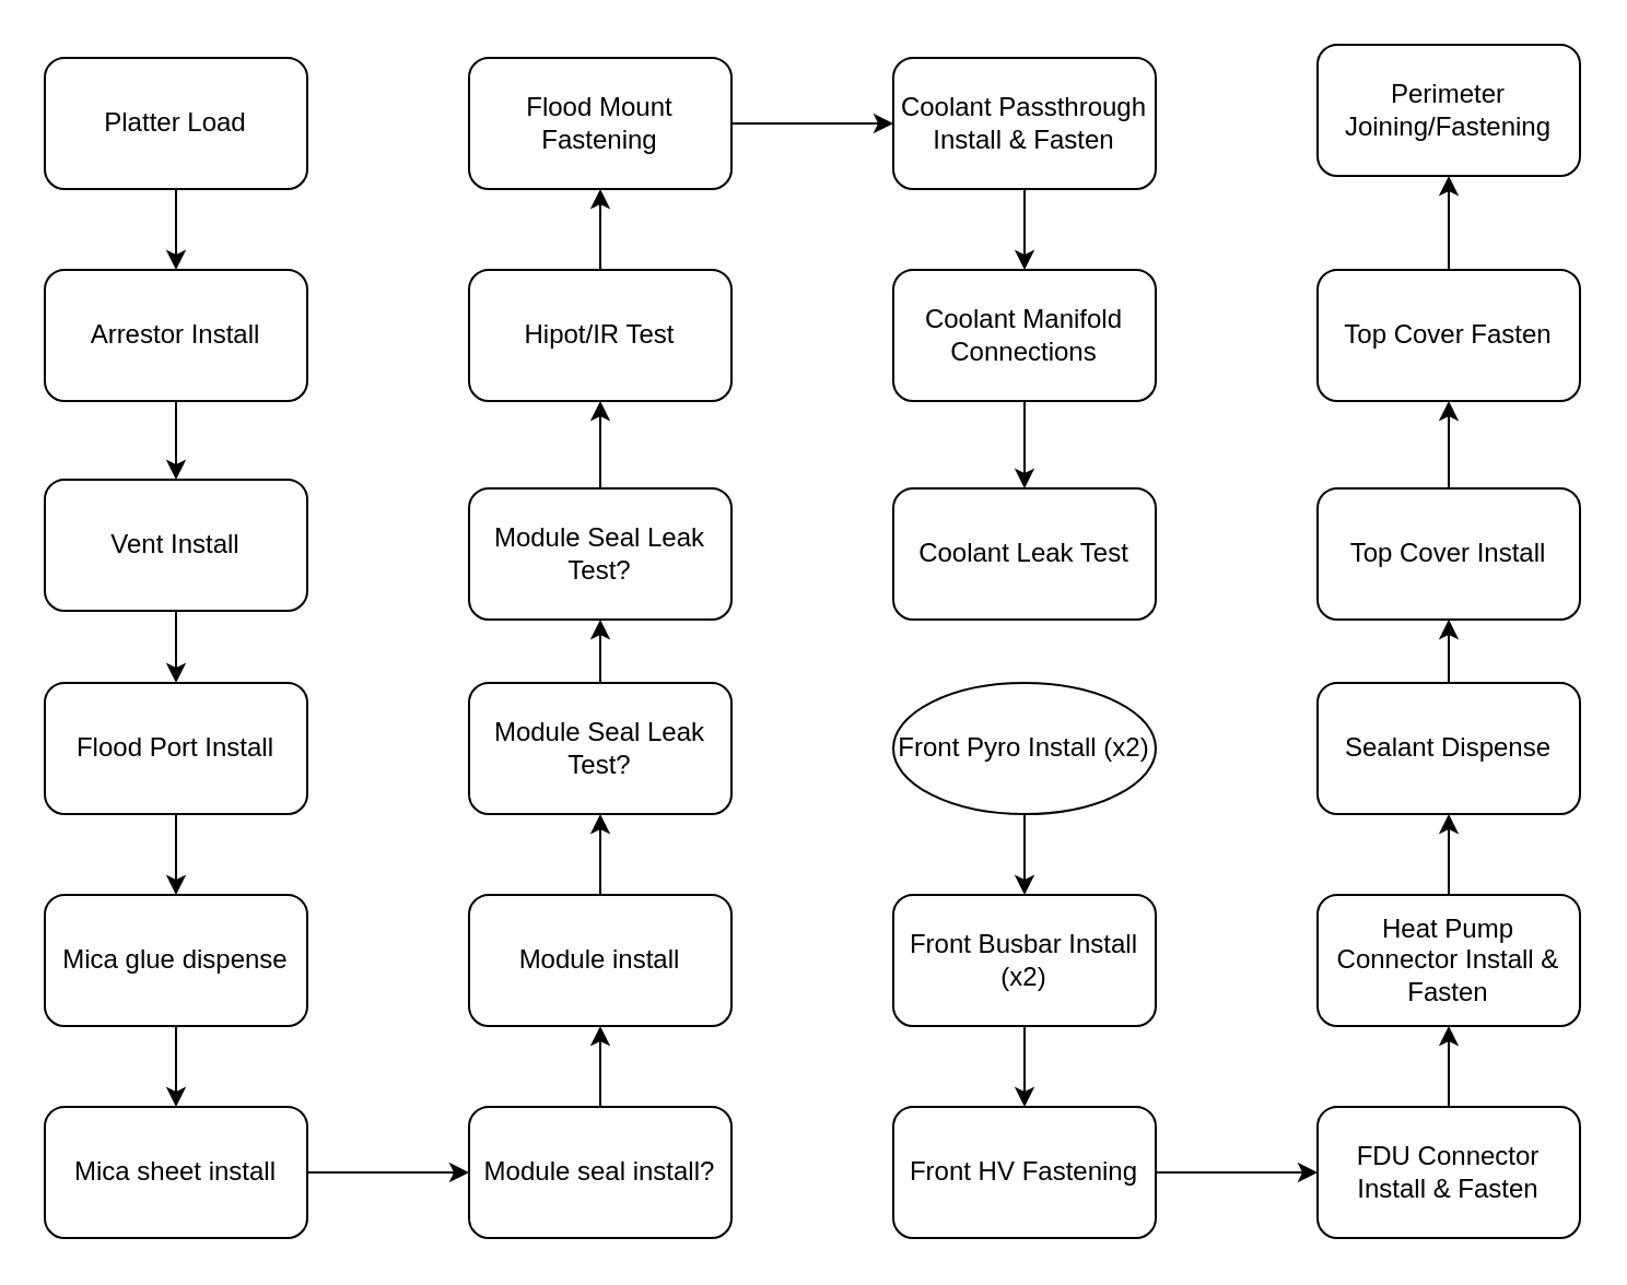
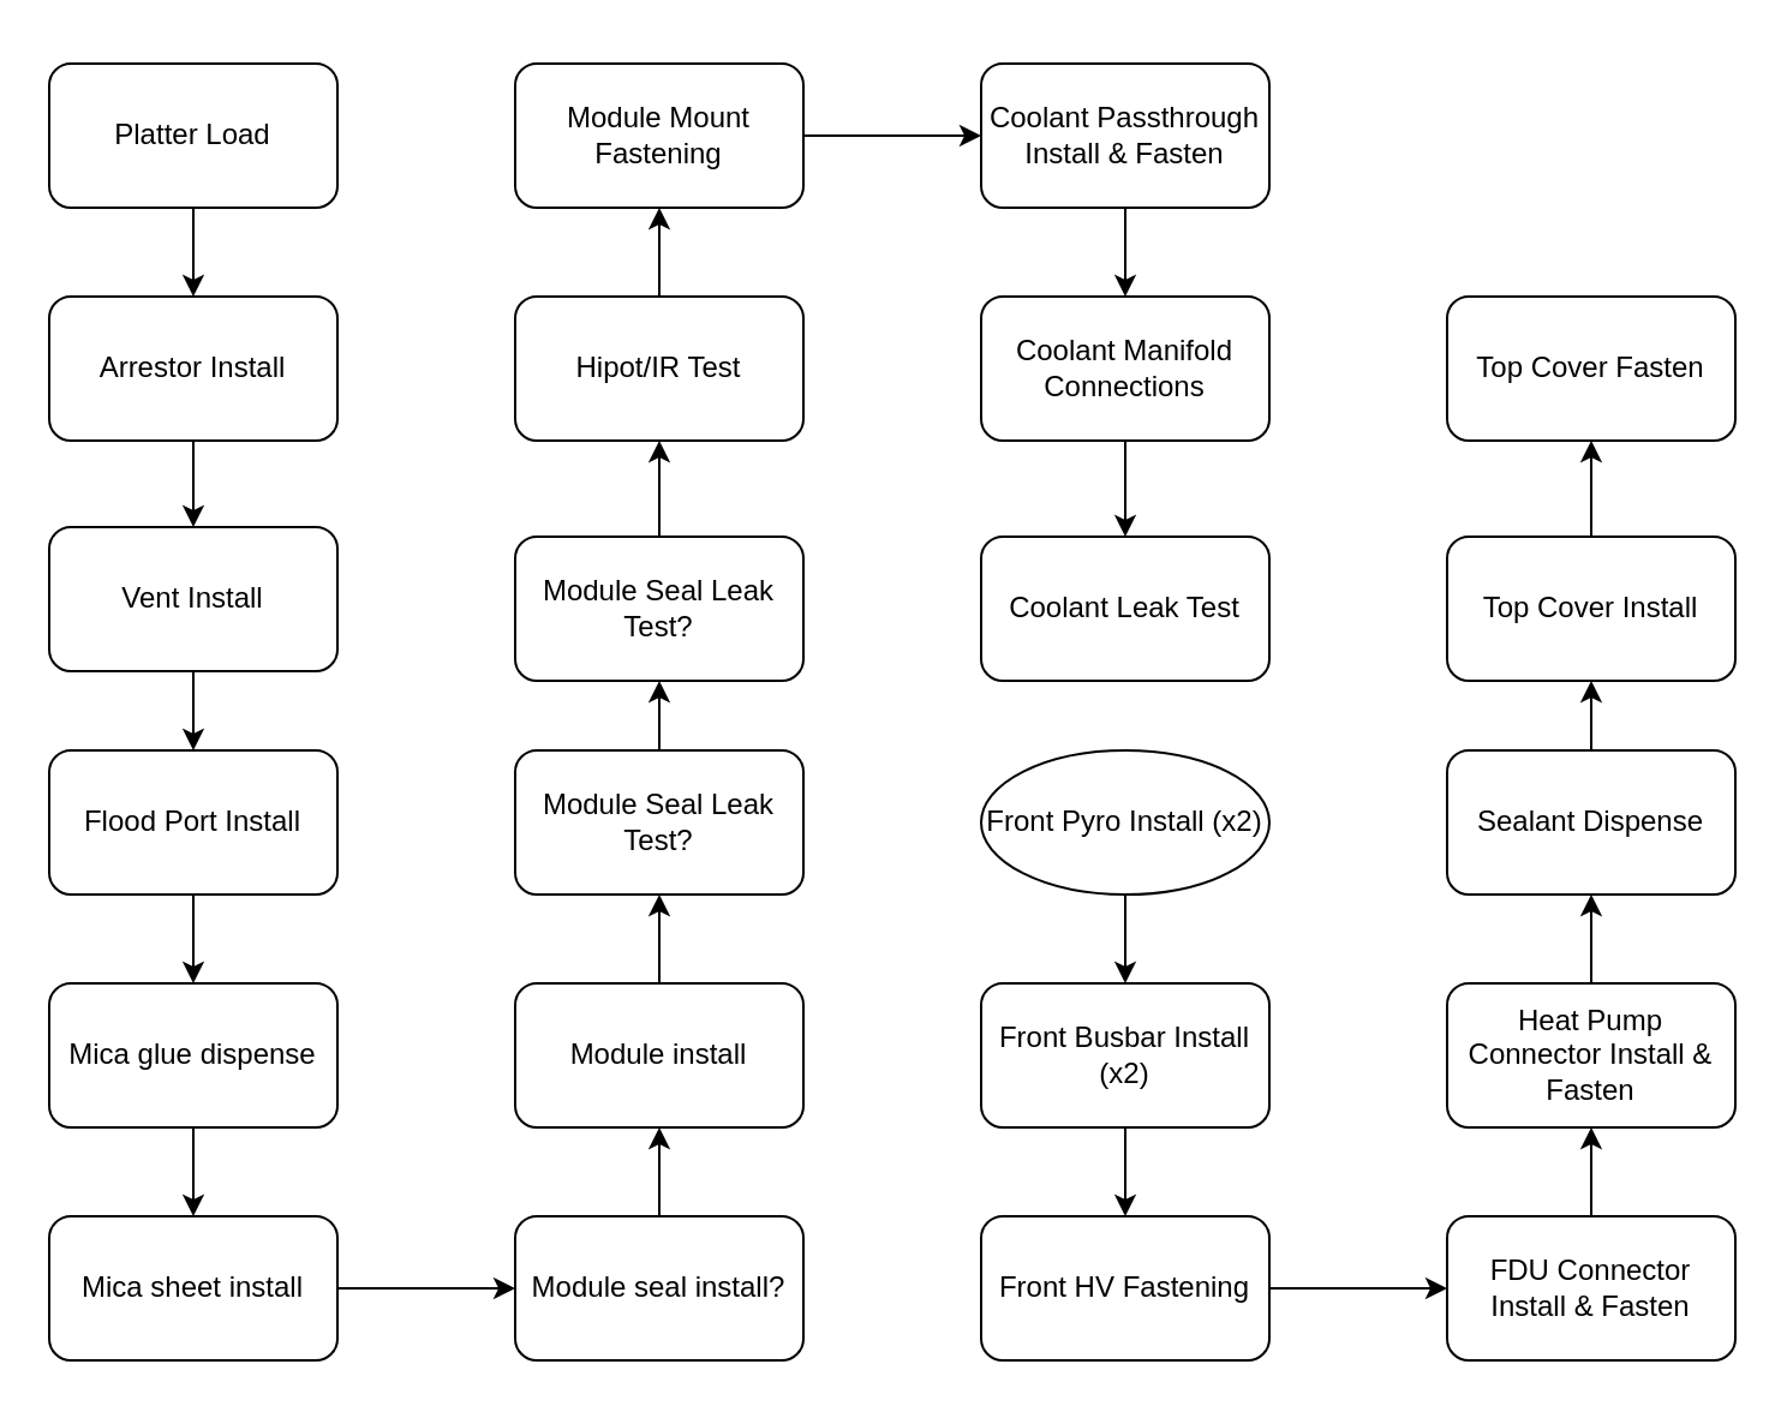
  <mxCell id="0" />
  <mxCell id="1" parent="0" />
  <mxCell id="2" style="edgeStyle=orthogonalEdgeStyle;rounded=0;orthogonalLoop=1;jettySize=auto;html=1;exitX=0.5;exitY=1;exitDx=0;exitDy=0;entryX=0.5;entryY=0;entryDx=0;entryDy=0;" edge="1" parent="1" source="3" target="5"><mxGeometry relative="1" as="geometry" /></mxCell>
  <mxCell id="3" value="Platter Load" style="rounded=1;whiteSpace=wrap;html=1;" parent="1" vertex="1"><mxGeometry x="20" y="26" width="120" height="60" as="geometry" /></mxCell>
  <mxCell id="4" style="edgeStyle=orthogonalEdgeStyle;rounded=0;orthogonalLoop=1;jettySize=auto;html=1;entryX=0.5;entryY=0;entryDx=0;entryDy=0;" edge="1" parent="1" source="5" target="7"><mxGeometry relative="1" as="geometry"><mxPoint x="80" y="203" as="targetPoint" /></mxGeometry></mxCell>
  <mxCell id="5" value="Arrestor Install" style="rounded=1;whiteSpace=wrap;html=1;" vertex="1" parent="1"><mxGeometry x="20" y="123" width="120" height="60" as="geometry" /></mxCell>
  <mxCell id="6" value="" style="edgeStyle=orthogonalEdgeStyle;rounded=0;orthogonalLoop=1;jettySize=auto;html=1;" edge="1" parent="1" source="7" target="9"><mxGeometry relative="1" as="geometry" /></mxCell>
  <mxCell id="7" value="Vent Install" style="rounded=1;whiteSpace=wrap;html=1;" vertex="1" parent="1"><mxGeometry x="20" y="219" width="120" height="60" as="geometry" /></mxCell>
  <mxCell id="8" value="" style="edgeStyle=orthogonalEdgeStyle;rounded=0;orthogonalLoop=1;jettySize=auto;html=1;" edge="1" parent="1" source="9" target="11"><mxGeometry relative="1" as="geometry" /></mxCell>
  <mxCell id="9" value="Flood Port Install" style="rounded=1;whiteSpace=wrap;html=1;" vertex="1" parent="1"><mxGeometry x="20" y="312" width="120" height="60" as="geometry" /></mxCell>
  <mxCell id="10" value="" style="edgeStyle=orthogonalEdgeStyle;rounded=0;orthogonalLoop=1;jettySize=auto;html=1;" edge="1" parent="1" source="11" target="13"><mxGeometry relative="1" as="geometry" /></mxCell>
  <mxCell id="11" value="Mica glue dispense" style="rounded=1;whiteSpace=wrap;html=1;" vertex="1" parent="1"><mxGeometry x="20" y="409" width="120" height="60" as="geometry" /></mxCell>
  <mxCell id="12" value="" style="edgeStyle=orthogonalEdgeStyle;rounded=0;orthogonalLoop=1;jettySize=auto;html=1;" edge="1" parent="1" source="13" target="15"><mxGeometry relative="1" as="geometry" /></mxCell>
  <mxCell id="13" value="Mica sheet install" style="rounded=1;whiteSpace=wrap;html=1;" vertex="1" parent="1"><mxGeometry x="20" y="506" width="120" height="60" as="geometry" /></mxCell>
  <mxCell id="14" value="" style="edgeStyle=orthogonalEdgeStyle;rounded=0;orthogonalLoop=1;jettySize=auto;html=1;" edge="1" parent="1" source="15" target="17"><mxGeometry relative="1" as="geometry" /></mxCell>
  <mxCell id="15" value="Module seal install?" style="rounded=1;whiteSpace=wrap;html=1;" vertex="1" parent="1"><mxGeometry x="214" y="506" width="120" height="60" as="geometry" /></mxCell>
  <mxCell id="16" value="" style="edgeStyle=orthogonalEdgeStyle;rounded=0;orthogonalLoop=1;jettySize=auto;html=1;" edge="1" parent="1" source="17" target="23"><mxGeometry relative="1" as="geometry" /></mxCell>
  <mxCell id="17" value="Module install" style="rounded=1;whiteSpace=wrap;html=1;" vertex="1" parent="1"><mxGeometry x="214" y="409" width="120" height="60" as="geometry" /></mxCell>
  <mxCell id="18" value="" style="edgeStyle=orthogonalEdgeStyle;rounded=0;orthogonalLoop=1;jettySize=auto;html=1;" edge="1" parent="1" source="19" target="36"><mxGeometry relative="1" as="geometry" /></mxCell>
- <mxCell id="19" value="Flood Mount Fastening" style="rounded=1;whiteSpace=wrap;html=1;" vertex="1" parent="1"><mxGeometry x="214" y="26" width="120" height="60" as="geometry" /></mxCell>
+ <mxCell id="19" value="Module Mount Fastening" style="rounded=1;whiteSpace=wrap;html=1;" vertex="1" parent="1"><mxGeometry x="214" y="26" width="120" height="60" as="geometry" /></mxCell>
  <mxCell id="20" value="" style="edgeStyle=orthogonalEdgeStyle;rounded=0;orthogonalLoop=1;jettySize=auto;html=1;" edge="1" parent="1" source="21" target="28"><mxGeometry relative="1" as="geometry" /></mxCell>
  <mxCell id="21" value="Coolant Manifold Connections" style="rounded=1;whiteSpace=wrap;html=1;" vertex="1" parent="1"><mxGeometry x="408" y="123" width="120" height="60" as="geometry" /></mxCell>
  <mxCell id="22" style="edgeStyle=orthogonalEdgeStyle;rounded=0;orthogonalLoop=1;jettySize=auto;html=1;exitX=0.5;exitY=0;exitDx=0;exitDy=0;entryX=0.5;entryY=1;entryDx=0;entryDy=0;" edge="1" parent="1" source="23" target="25"><mxGeometry relative="1" as="geometry" /></mxCell>
  <mxCell id="23" value="Module Seal Leak Test?" style="rounded=1;whiteSpace=wrap;html=1;" vertex="1" parent="1"><mxGeometry x="214" y="312" width="120" height="60" as="geometry" /></mxCell>
  <mxCell id="24" value="" style="edgeStyle=orthogonalEdgeStyle;rounded=0;orthogonalLoop=1;jettySize=auto;html=1;" edge="1" parent="1" source="25" target="27"><mxGeometry relative="1" as="geometry" /></mxCell>
  <mxCell id="25" value="Module Seal Leak Test?" style="rounded=1;whiteSpace=wrap;html=1;" vertex="1" parent="1"><mxGeometry x="214" y="223" width="120" height="60" as="geometry" /></mxCell>
  <mxCell id="26" value="" style="edgeStyle=orthogonalEdgeStyle;rounded=0;orthogonalLoop=1;jettySize=auto;html=1;" edge="1" parent="1" source="27" target="19"><mxGeometry relative="1" as="geometry" /></mxCell>
  <mxCell id="27" value="Hipot/IR Test" style="rounded=1;whiteSpace=wrap;html=1;" vertex="1" parent="1"><mxGeometry x="214" y="123" width="120" height="60" as="geometry" /></mxCell>
  <mxCell id="28" value="Coolant Leak Test" style="rounded=1;whiteSpace=wrap;html=1;" vertex="1" parent="1"><mxGeometry x="408" y="223" width="120" height="60" as="geometry" /></mxCell>
  <mxCell id="29" value="" style="edgeStyle=orthogonalEdgeStyle;rounded=0;orthogonalLoop=1;jettySize=auto;html=1;" edge="1" parent="1" source="30" target="32"><mxGeometry relative="1" as="geometry" /></mxCell>
  <mxCell id="30" value="Front Pyro Install (x2)" style="ellipse;whiteSpace=wrap;html=1;" vertex="1" parent="1"><mxGeometry x="408" y="312" width="120" height="60" as="geometry" /></mxCell>
  <mxCell id="31" value="" style="edgeStyle=orthogonalEdgeStyle;rounded=0;orthogonalLoop=1;jettySize=auto;html=1;" edge="1" parent="1" source="32" target="34"><mxGeometry relative="1" as="geometry" /></mxCell>
  <mxCell id="32" value="Front Busbar Install (x2)" style="rounded=1;whiteSpace=wrap;html=1;" vertex="1" parent="1"><mxGeometry x="408" y="409" width="120" height="60" as="geometry" /></mxCell>
  <mxCell id="33" value="" style="edgeStyle=orthogonalEdgeStyle;rounded=0;orthogonalLoop=1;jettySize=auto;html=1;" edge="1" parent="1" source="34" target="38"><mxGeometry relative="1" as="geometry" /></mxCell>
  <mxCell id="34" value="Front HV Fastening" style="rounded=1;whiteSpace=wrap;html=1;" vertex="1" parent="1"><mxGeometry x="408" y="506" width="120" height="60" as="geometry" /></mxCell>
  <mxCell id="35" value="" style="edgeStyle=orthogonalEdgeStyle;rounded=0;orthogonalLoop=1;jettySize=auto;html=1;" edge="1" parent="1" source="36" target="21"><mxGeometry relative="1" as="geometry" /></mxCell>
  <mxCell id="36" value="Coolant Passthrough Install &amp;amp; Fasten" style="rounded=1;whiteSpace=wrap;html=1;" vertex="1" parent="1"><mxGeometry x="408" y="26" width="120" height="60" as="geometry" /></mxCell>
  <mxCell id="37" value="" style="edgeStyle=orthogonalEdgeStyle;rounded=0;orthogonalLoop=1;jettySize=auto;html=1;" edge="1" parent="1" source="38" target="40"><mxGeometry relative="1" as="geometry" /></mxCell>
  <mxCell id="38" value="FDU Connector Install &amp;amp; Fasten" style="rounded=1;whiteSpace=wrap;html=1;flipV=0;flipH=1;direction=west;" vertex="1" parent="1"><mxGeometry x="602" y="506" width="120" height="60" as="geometry" /></mxCell>
  <mxCell id="39" value="" style="edgeStyle=orthogonalEdgeStyle;rounded=0;orthogonalLoop=1;jettySize=auto;html=1;" edge="1" parent="1" source="40" target="42"><mxGeometry relative="1" as="geometry" /></mxCell>
  <mxCell id="40" value="Heat Pump Connector Install &amp;amp; Fasten" style="rounded=1;whiteSpace=wrap;html=1;flipV=0;flipH=1;direction=west;" vertex="1" parent="1"><mxGeometry x="602" y="409" width="120" height="60" as="geometry" /></mxCell>
  <mxCell id="41" value="" style="edgeStyle=orthogonalEdgeStyle;rounded=0;orthogonalLoop=1;jettySize=auto;html=1;" edge="1" parent="1" source="42" target="44"><mxGeometry relative="1" as="geometry" /></mxCell>
  <mxCell id="42" value="Sealant Dispense" style="rounded=1;whiteSpace=wrap;html=1;flipV=0;flipH=1;direction=west;" vertex="1" parent="1"><mxGeometry x="602" y="312" width="120" height="60" as="geometry" /></mxCell>
  <mxCell id="43" value="" style="edgeStyle=orthogonalEdgeStyle;rounded=0;orthogonalLoop=1;jettySize=auto;html=1;" edge="1" parent="1" source="44" target="46"><mxGeometry relative="1" as="geometry" /></mxCell>
  <mxCell id="44" value="Top Cover Install" style="rounded=1;whiteSpace=wrap;html=1;flipV=0;flipH=1;direction=west;" vertex="1" parent="1"><mxGeometry x="602" y="223" width="120" height="60" as="geometry" /></mxCell>
- <mxCell id="45" value="" style="edgeStyle=orthogonalEdgeStyle;rounded=0;orthogonalLoop=1;jettySize=auto;html=1;" edge="1" parent="1" source="46" target="47"><mxGeometry relative="1" as="geometry" /></mxCell>
  <mxCell id="46" value="Top Cover Fasten" style="rounded=1;whiteSpace=wrap;html=1;flipV=0;flipH=1;direction=west;" vertex="1" parent="1"><mxGeometry x="602" y="123" width="120" height="60" as="geometry" /></mxCell>
- <mxCell id="47" value="Perimeter Joining/Fastening" style="rounded=1;whiteSpace=wrap;html=1;flipV=0;flipH=1;direction=west;" vertex="1" parent="1"><mxGeometry x="602" y="20" width="120" height="60" as="geometry" /></mxCell>
